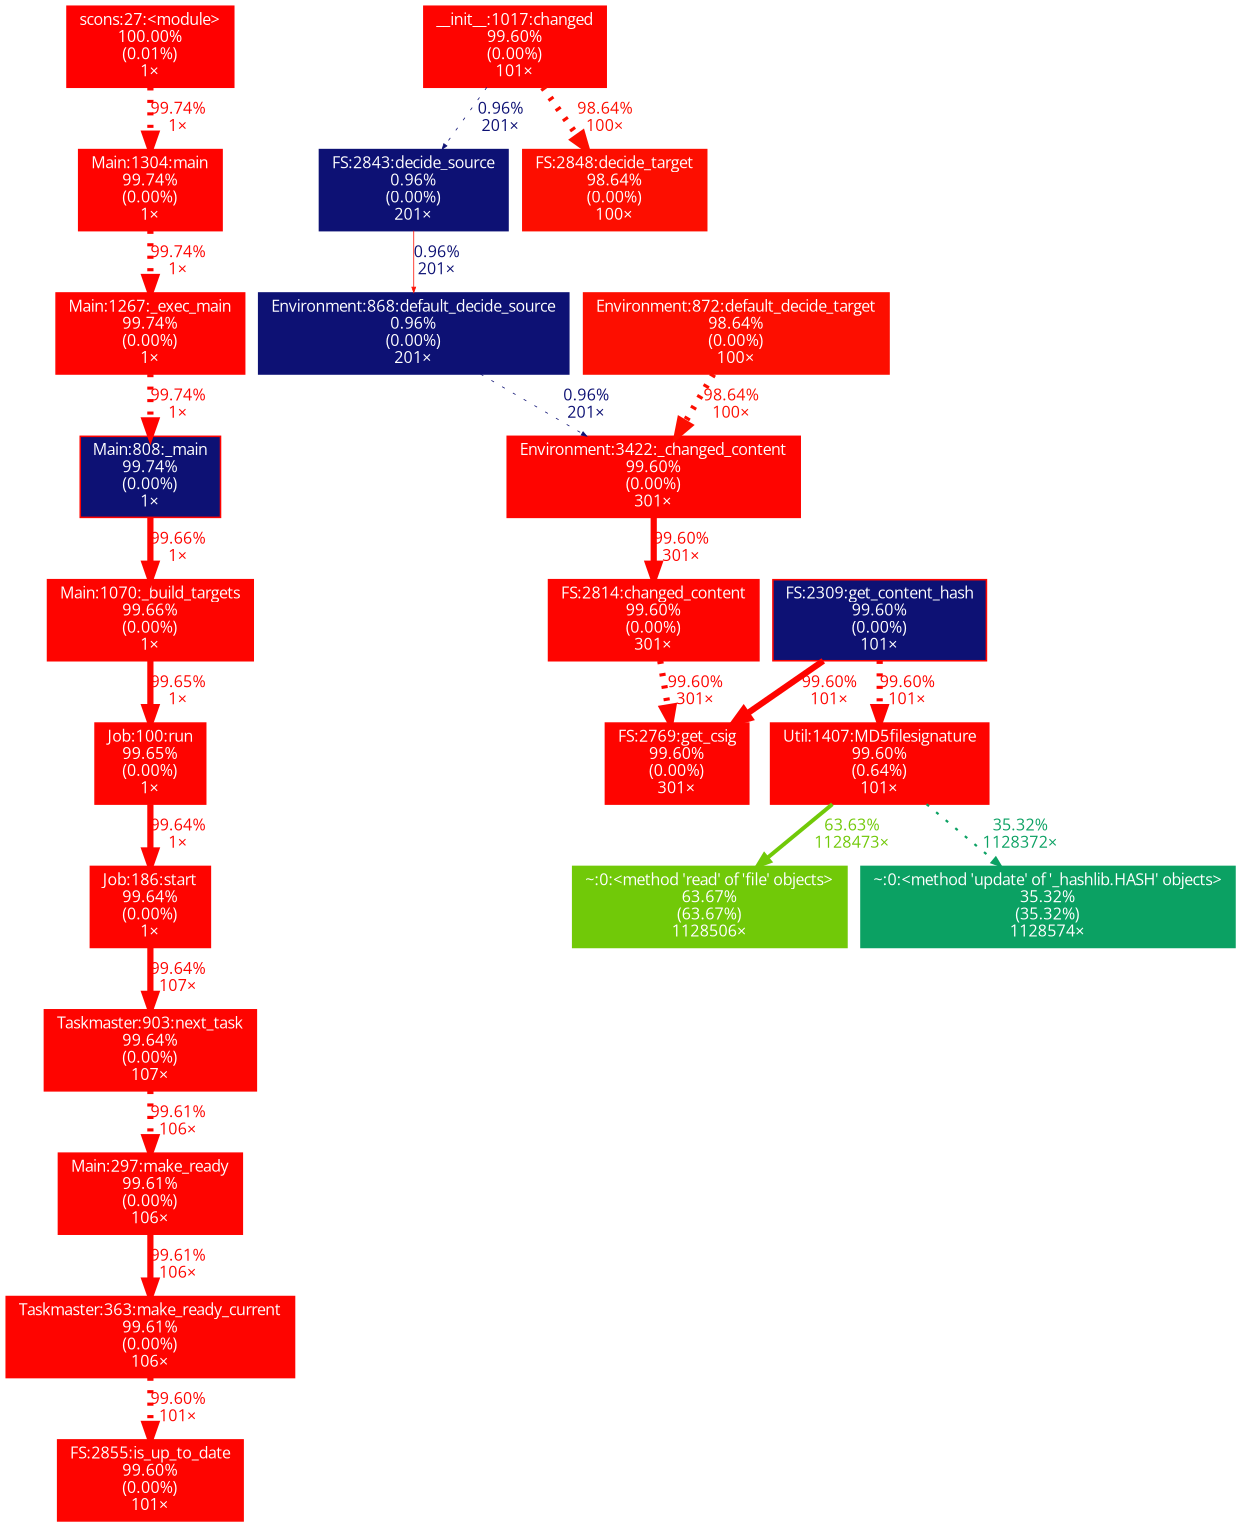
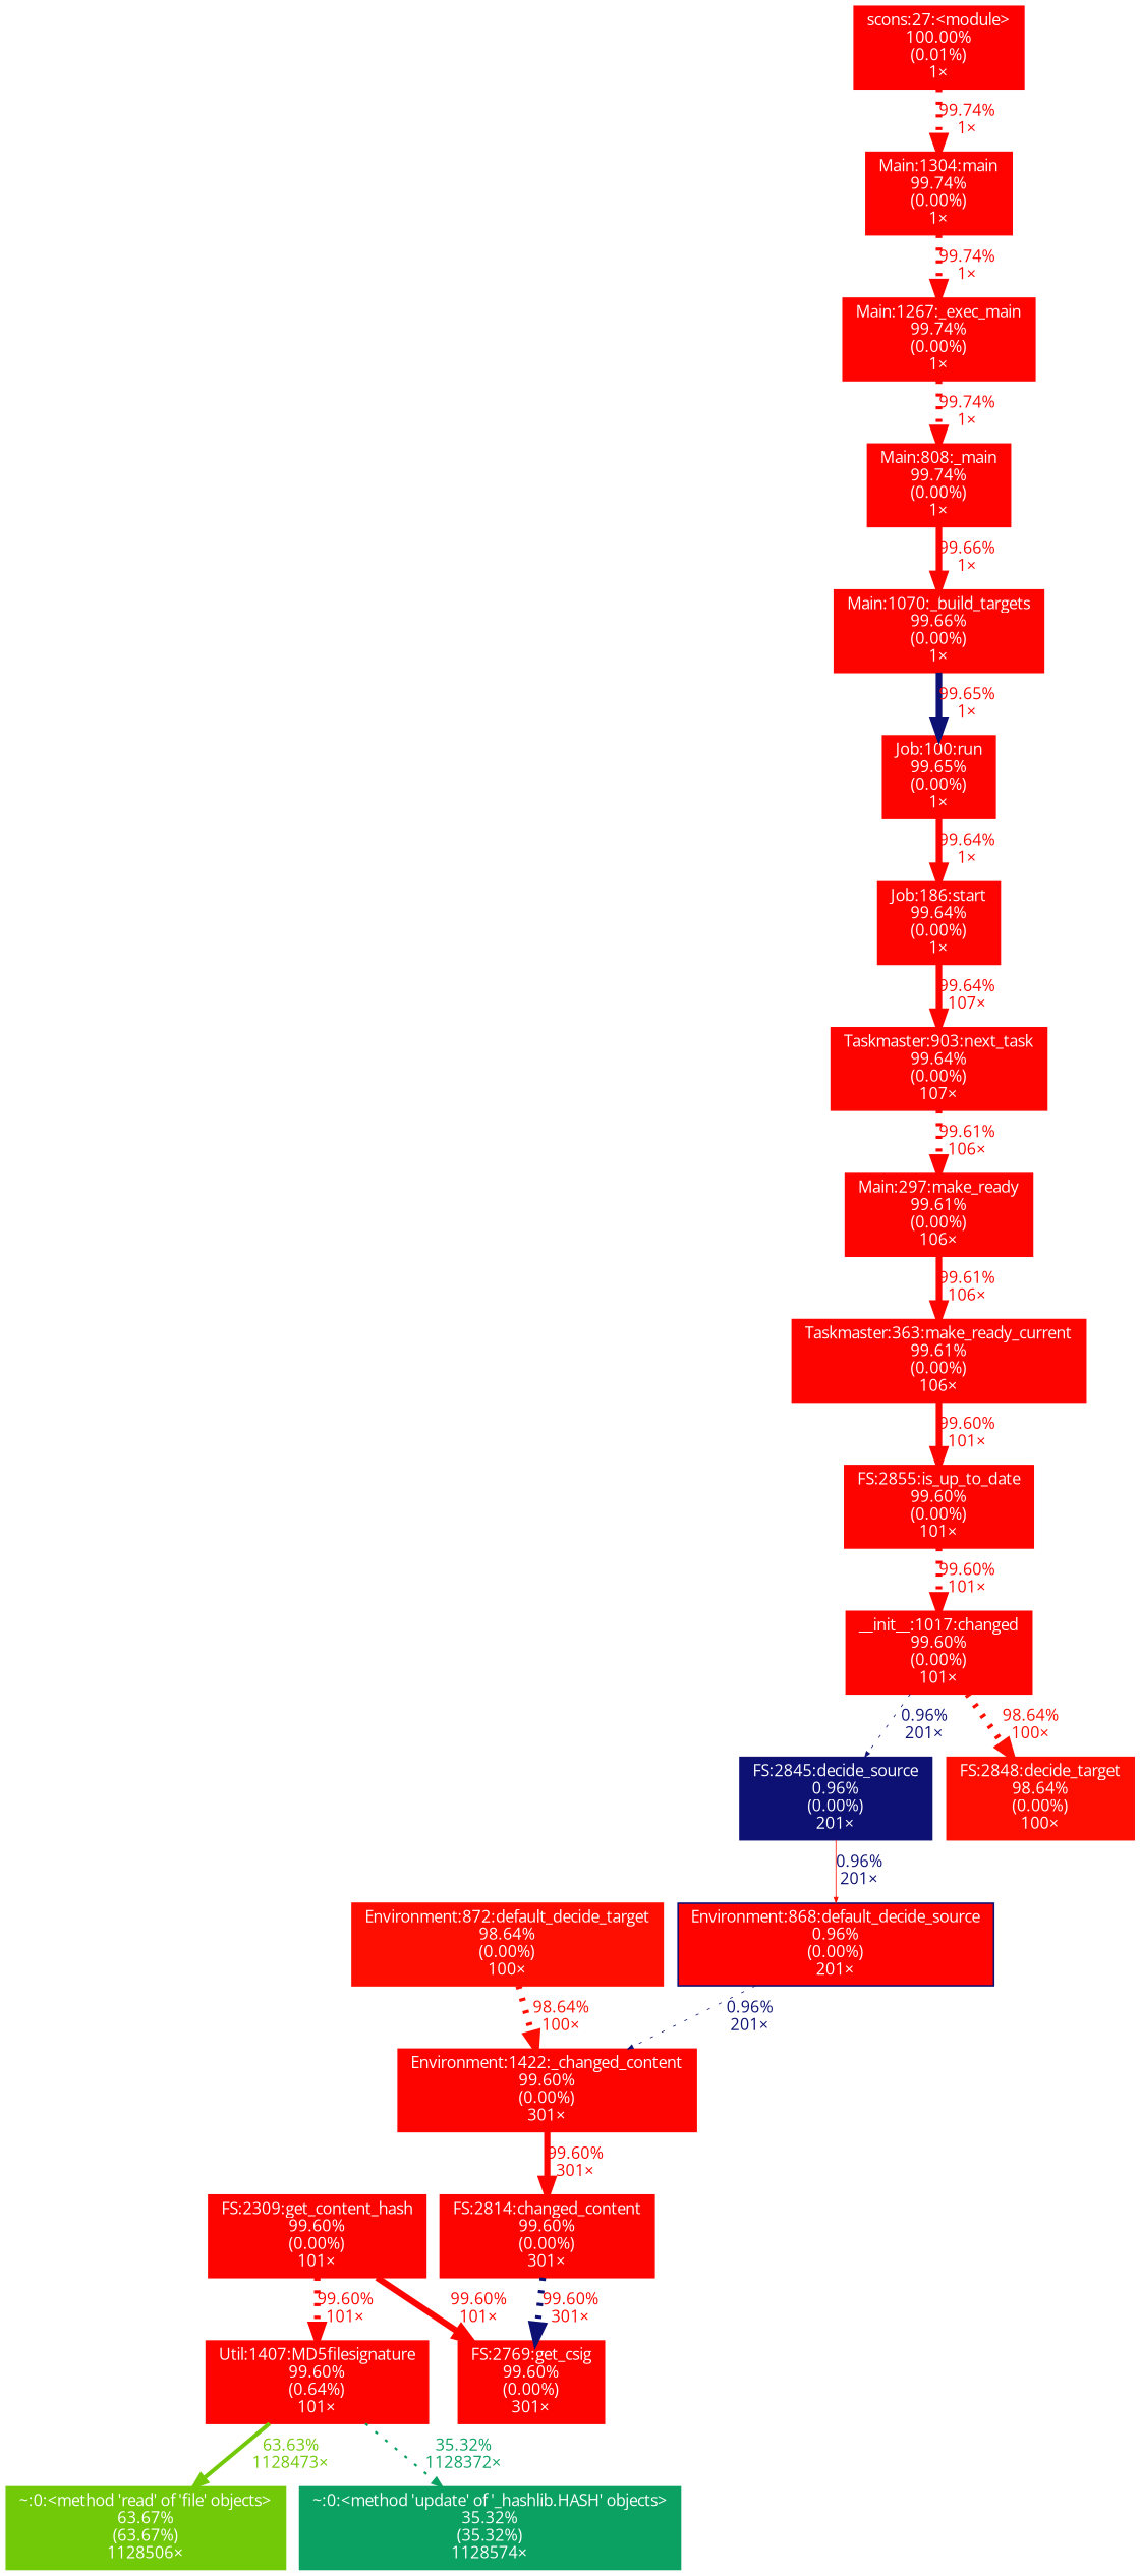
  digraph {
    fontname="Open Sans"
    nodesep=0.125
    ranksep=0.25
    node [color="#fe0400" fontcolor="#ffffff" fontname="Open Sans" fontsize=10.00 shape=box style=filled]
    edge [arrowsize=1.00 color="#fe0400" fontcolor="#fe0400" fontname="Open Sans" fontsize=10.00 labeldistance=3.98 penwidth=3.98 style=dotted]
    n1 [height=0 label="Job:186:start\n99.64%\n(0.00%)\n1×" width=0]
    n2 [height=0 label="Taskmaster:903:next_task\n99.64%\n(0.00%)\n107×" width=0]
    n3 [height=0 label="Main:297:make_ready\n99.61%\n(0.00%)\n106×" width=0]
    n4 [height=0 label="Taskmaster:363:make_ready_current\n99.61%\n(0.00%)\n106×" width=0]
    n5 [height=0 label="Main:1070:_build_targets\n99.66%\n(0.00%)\n1×" width=0]
    n6 [height=0 label="Job:100:run\n99.65%\n(0.00%)\n1×" width=0]
-   n7 [color="#ff0300" height=0 label="Main:808:_main\n99.74%\n(0.00%)\n1×" width=0 fillcolor="#0d1174"]
+   n7 [color="#ff0300" height=0 label="Main:808:_main\n99.74%\n(0.00%)\n1×" width=0]
    n8 [height=0 label="FS:2855:is_up_to_date\n99.60%\n(0.00%)\n101×" width=0]
    n9 [height=0 label="__init__:1017:changed\n99.60%\n(0.00%)\n101×" width=0]
-   n10 [color="#0d1174" height=0 label="FS:2843:decide_source\n0.96%\n(0.00%)\n201×" width=0]
+   n10 [color="#0d1174" height=0 label="FS:2845:decide_source\n0.96%\n(0.00%)\n201×" width=0]
    n11 [color="#fd0e00" height=0 label="FS:2848:decide_target\n98.64%\n(0.00%)\n100×" width=0]
    n12 [color="#ff0300" height=0 label="Main:1304:main\n99.74%\n(0.00%)\n1×" width=0]
    n13 [color="#ff0300" height=0 label="Main:1267:_exec_main\n99.74%\n(0.00%)\n1×" width=0]
-   n14 [color="#0d1174" height=0 label="Environment:868:default_decide_source\n0.96%\n(0.00%)\n201×" width=0]
-   n15 [height=0 label="Environment:3422:_changed_content\n99.60%\n(0.00%)\n301×" width=0]
+   n14 [color="#0d1174" height=0 label="Environment:868:default_decide_source\n0.96%\n(0.00%)\n201×" width=0 fillcolor="#ff0300"]
+   n15 [height=0 label="Environment:1422:_changed_content\n99.60%\n(0.00%)\n301×" width=0]
    n16 [color="#fd0e00" height=0 label="Environment:872:default_decide_target\n98.64%\n(0.00%)\n100×" width=0]
    n17 [height=0 label="FS:2769:get_csig\n99.60%\n(0.00%)\n301×" width=0]
-   n18 [height=0 label="FS:2309:get_content_hash\n99.60%\n(0.00%)\n101×" width=0 fillcolor="#0d1174"]
+   n18 [height=0 label="FS:2309:get_content_hash\n99.60%\n(0.00%)\n101×" width=0]
    n19 [height=0 label="Util:1407:MD5filesignature\n99.60%\n(0.64%)\n101×" width=0]
    n20 [color="#71c908" height=0 label="~:0:<method 'read' of 'file' objects>\n63.67%\n(63.67%)\n1128506×" width=0]
    n21 [color="#0ba163" height=0 label="~:0:<method 'update' of '_hashlib.HASH' objects>\n35.32%\n(35.32%)\n1128574×" width=0]
    n22 [height=0 label="FS:2814:changed_content\n99.60%\n(0.00%)\n301×" width=0]
    n23 [color="#ff0000" height=0 label="scons:27:<module>\n100.00%\n(0.01%)\n1×" width=0]
    n1 -> n2 [label="99.64%\n107×" labeldistance=3.99 penwidth=3.99 style=solid]
    n2 -> n3 [label="99.61%\n106×"]
    n3 -> n4 [label="99.61%\n106×" style=solid]
-   n4 -> n8 [label="99.60%\n101×"]
-   n5 -> n6 [label="99.65%\n1×" labeldistance=3.99 penwidth=3.99 style=solid]
+   n4 -> n8 [label="99.60%\n101×" style=solid]
+   n5 -> n6 [color="#0d1174" label="99.65%\n1×" labeldistance=3.99 penwidth=3.99 style=solid]
    n6 -> n1 [label="99.64%\n1×" labeldistance=3.99 penwidth=3.99 style=solid]
    n7 -> n5 [label="99.66%\n1×" labeldistance=3.99 penwidth=3.99 style=solid]
+   n8 -> n9 [label="99.60%\n101×"]
    n9 -> n10 [arrowsize=0.35 color="#0d1174" fontcolor="#0d1174" label="0.96%\n201×" labeldistance=0.50 penwidth=0.50]
    n9 -> n11 [arrowsize=0.99 color="#fd0e00" fontcolor="#fd0e00" label="98.64%\n100×" labeldistance=3.95 penwidth=3.95]
    n10 -> n14 [arrowsize=0.35 color="#fd0e00" fontcolor="#0d1174" label="0.96%\n201×" labeldistance=0.50 penwidth=0.50 style=solid]
    n12 -> n13 [color="#ff0300" fontcolor="#ff0300" label="99.74%\n1×" labeldistance=3.99 penwidth=3.99]
    n13 -> n7 [color="#ff0300" fontcolor="#ff0300" label="99.74%\n1×" labeldistance=3.99 penwidth=3.99]
    n14 -> n15 [arrowsize=0.35 color="#0d1174" fontcolor="#0d1174" label="0.96%\n201×" labeldistance=0.50 penwidth=0.50]
    n15 -> n22 [label="99.60%\n301×" style=solid]
    n16 -> n15 [arrowsize=0.99 color="#fd0e00" fontcolor="#fd0e00" label="98.64%\n100×" labeldistance=3.95 penwidth=3.95]
    n18 -> n17 [label="99.60%\n101×" style=solid]
    n18 -> n19 [label="99.60%\n101×"]
    n19 -> n20 [arrowsize=0.80 color="#71c908" fontcolor="#71c908" label="63.63%\n1128473×" labeldistance=2.55 penwidth=2.55 style=solid]
    n19 -> n21 [arrowsize=0.59 color="#0ba163" fontcolor="#0ba163" label="35.32%\n1128372×" labeldistance=1.41 penwidth=1.41]
-   n22 -> n17 [label="99.60%\n301×"]
+   n22 -> n17 [color="#0d1174" label="99.60%\n301×"]
    n23 -> n12 [color="#ff0300" fontcolor="#ff0300" label="99.74%\n1×" labeldistance=3.99 penwidth=3.99]
  }
